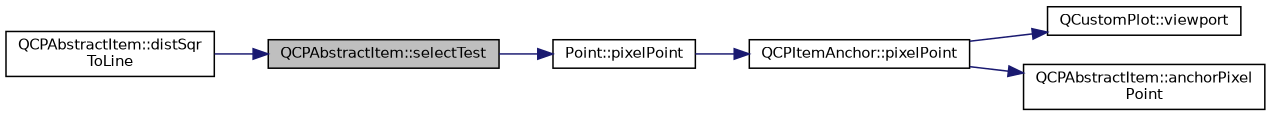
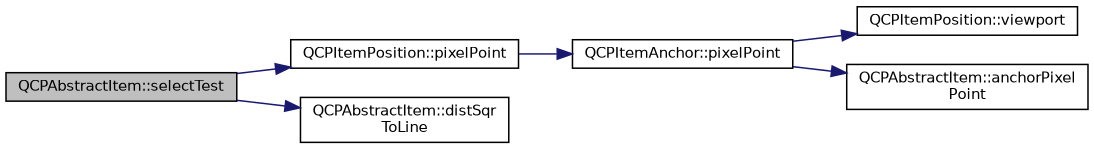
  digraph {
    rankdir=LR
    node [color=black fillcolor=white fontname=Helvetica fontsize=10 shape=record style=filled]
    edge [color=midnightblue fontname=Helvetica fontsize=10 labelfontname=Helvetica labelfontsize=10 style=solid]
    n1 [fillcolor=grey75 fontcolor=black height=0.2 label="QCPAbstractItem::selectTest" width=0.4]
-   n2 [height=0.2 label="Point::pixelPoint" width=0.4]
+   n2 [height=0.2 label="QCPItemPosition::pixelPoint" width=0.4]
    n3 [height=0.2 label="QCPAbstractItem::distSqr\lToLine" width=0.4]
    n4 [height=0.2 label="QCPItemAnchor::pixelPoint" width=0.4]
-   n5 [height=0.2 label="QCustomPlot::viewport" width=0.4]
+   n5 [height=0.2 label="QCPItemPosition::viewport" width=0.4]
    n6 [height=0.2 label="QCPAbstractItem::anchorPixel\lPoint" width=0.4]
    n1 -> n2
-   n3 -> n1
+   n1 -> n3
    n2 -> n4
    n4 -> n5
    n4 -> n6
  }
